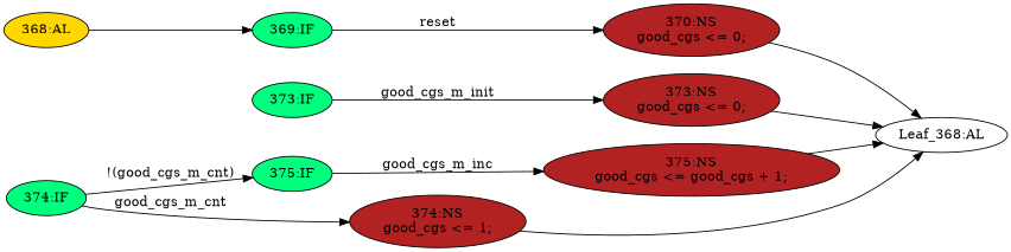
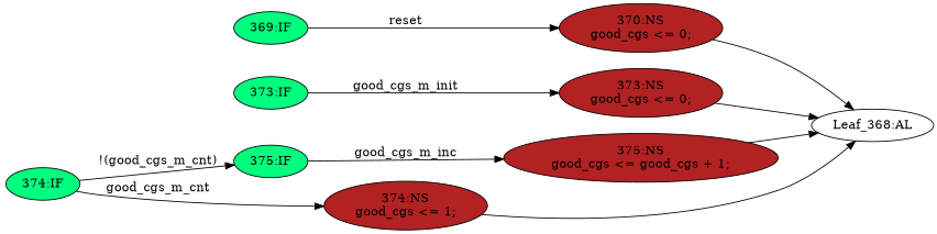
  strict digraph {
    rankdir=LR
    node [fillcolor=springgreen statements="[]" style=filled typ=IfStatement]
    edge [cond="[]" lineno=None]
-   n1 [ast="<pyverilog.vparser.ast.Always object at 0x7f273e5a0050>" clk_sens=True fillcolor=gold label="368:AL" sens="['ck', 'reset']" typ=Always use_var="['reset', 'good_cgs_m_cnt', 'good_cgs_m_init', 'good_cgs', 'good_cgs_m_inc']"]
    n2 [ast="<pyverilog.vparser.ast.IfStatement object at 0x7f273e5a01d0>" label="369:IF"]
    n3 [ast="<pyverilog.vparser.ast.NonblockingSubstitution object at 0x7f273e5a0810>" fillcolor=firebrick label="370:NS\ngood_cgs <= 0;" statements="[<pyverilog.vparser.ast.NonblockingSubstitution object at 0x7f273e5a0810>]" typ=NonblockingSubstitution]
    n4 [def_var="['good_cgs']" label="Leaf_368:AL" fillcolor="" statements="" style="" typ=""]
    n5 [ast="<pyverilog.vparser.ast.NonblockingSubstitution object at 0x7f273e5a0690>" fillcolor=firebrick label="373:NS\ngood_cgs <= 0;" statements="[<pyverilog.vparser.ast.NonblockingSubstitution object at 0x7f273e5a0690>]" typ=NonblockingSubstitution]
    n6 [ast="<pyverilog.vparser.ast.NonblockingSubstitution object at 0x7f273e5a0310>" fillcolor=firebrick label="375:NS\ngood_cgs <= good_cgs + 1;" statements="[<pyverilog.vparser.ast.NonblockingSubstitution object at 0x7f273e5a0310>]" typ=NonblockingSubstitution]
    n7 [ast="<pyverilog.vparser.ast.IfStatement object at 0x7f273e5a0250>" label="373:IF"]
    n8 [ast="<pyverilog.vparser.ast.IfStatement object at 0x7f273e5a0290>" label="374:IF"]
    n9 [ast="<pyverilog.vparser.ast.IfStatement object at 0x7f273e5a02d0>" label="375:IF"]
    n10 [ast="<pyverilog.vparser.ast.NonblockingSubstitution object at 0x7f273e5a0510>" fillcolor=firebrick label="374:NS\ngood_cgs <= 1;" statements="[<pyverilog.vparser.ast.NonblockingSubstitution object at 0x7f273e5a0510>]" typ=NonblockingSubstitution]
-   n1 -> n2
    n2 -> n3 [cond="['reset']" label=reset lineno=369]
    n3 -> n4
    n5 -> n4
    n6 -> n4
    n7 -> n5 [cond="['good_cgs_m_init']" label=good_cgs_m_init lineno=373]
    n8 -> n9 [cond="['good_cgs_m_cnt']" label="!(good_cgs_m_cnt)" lineno=374]
    n8 -> n10 [cond="['good_cgs_m_cnt']" label=good_cgs_m_cnt lineno=374]
    n9 -> n6 [cond="['good_cgs_m_inc']" label=good_cgs_m_inc lineno=375]
    n10 -> n4
  }
